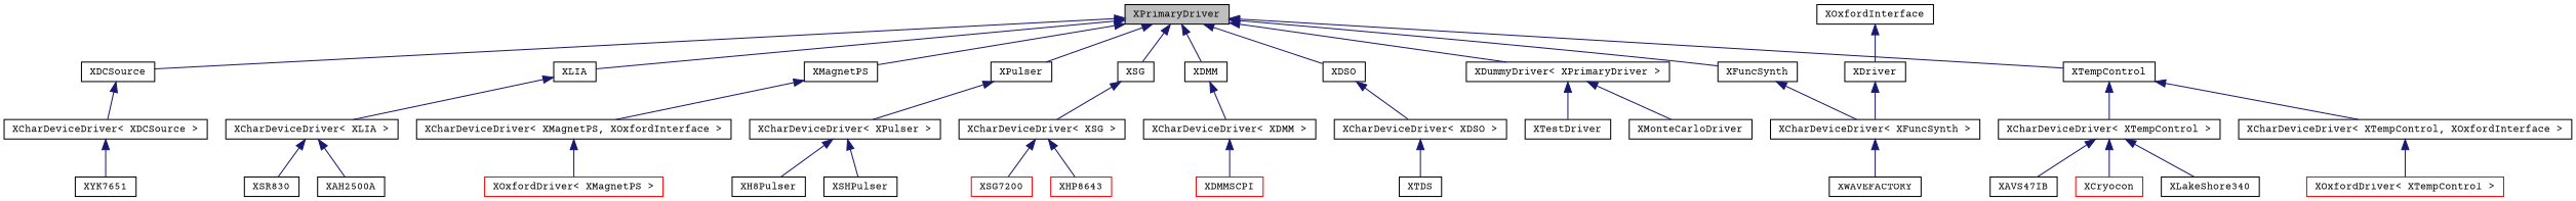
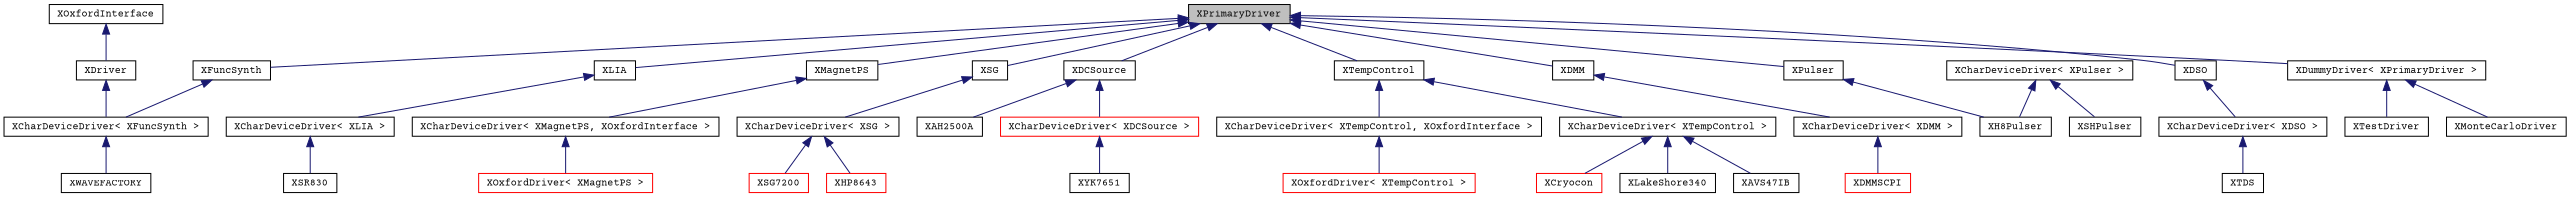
  digraph {
    fontname="Courier Prime"
    node [color=black fillcolor=white fontname="Courier Prime" fontsize=10 shape=record style=filled]
    edge [color=midnightblue dir=back fontname="Courier Prime" fontsize=10 labelfontname="FreeSans.ttf" labelfontsize=10 style=solid]
    n1 [fillcolor=grey75 fontcolor=black height=0.2 label=XPrimaryDriver width=0.4]
    n2 [height=0.2 label=XDCSource width=0.4]
    n3 [height=0.2 label=XDMM width=0.4]
    n4 [height=0.2 label=XDSO width=0.4]
    n5 [height=0.2 label="XDummyDriver\< XPrimaryDriver \>" width=0.4]
    n6 [height=0.2 label=XFuncSynth width=0.4]
    n7 [height=0.2 label=XLIA width=0.4]
    n8 [height=0.2 label=XMagnetPS width=0.4]
    n9 [height=0.2 label=XPulser width=0.4]
    n10 [height=0.2 label=XSG width=0.4]
    n11 [height=0.2 label=XTempControl width=0.4]
-   n12 [height=0.2 label="XCharDeviceDriver\< XDCSource \>" width=0.4]
+   n12 [color=red height=0.2 label="XCharDeviceDriver\< XDCSource \>" width=0.4]
    n13 [height=0.2 label="XCharDeviceDriver\< XDMM \>" width=0.4]
    n14 [height=0.2 label="XCharDeviceDriver\< XDSO \>" width=0.4]
    n15 [height=0.2 label=XMonteCarloDriver width=0.4]
    n16 [height=0.2 label=XTestDriver width=0.4]
    n17 [height=0.2 label="XCharDeviceDriver\< XFuncSynth \>" width=0.4]
    n18 [height=0.2 label="XCharDeviceDriver\< XLIA \>" width=0.4]
    n19 [height=0.2 label="XCharDeviceDriver\< XMagnetPS, XOxfordInterface \>" width=0.4]
    n20 [height=0.2 label="XCharDeviceDriver\< XPulser \>" width=0.4]
    n21 [height=0.2 label="XCharDeviceDriver\< XSG \>" width=0.4]
    n22 [height=0.2 label="XCharDeviceDriver\< XTempControl \>" width=0.4]
    n23 [height=0.2 label="XCharDeviceDriver\< XTempControl, XOxfordInterface \>" width=0.4]
    n24 [height=0.2 label=XDriver width=0.4]
    n25 [height=0.2 label=XOxfordInterface width=0.4]
    n26 [height=0.2 label=XYK7651 width=0.4]
    n27 [color=red height=0.2 label=XDMMSCPI width=0.4]
    n28 [height=0.2 label=XTDS width=0.4]
    n29 [height=0.2 label=XWAVEFACTORY width=0.4]
    n30 [height=0.2 label=XAH2500A width=0.4]
    n31 [height=0.2 label=XSR830 width=0.4]
    n32 [color=red height=0.2 label="XOxfordDriver\< XMagnetPS \>" width=0.4]
    n33 [height=0.2 label=XH8Pulser width=0.4]
    n34 [height=0.2 label=XSHPulser width=0.4]
    n35 [color=red height=0.2 label=XHP8643 width=0.4]
    n36 [color=red height=0.2 label=XSG7200 width=0.4]
    n37 [height=0.2 label=XAVS47IB width=0.4]
    n38 [color=red height=0.2 label=XCryocon width=0.4]
    n39 [height=0.2 label=XLakeShore340 width=0.4]
    n40 [color=red height=0.2 label="XOxfordDriver\< XTempControl \>" width=0.4]
    n1 -> n2
    n1 -> n3
    n1 -> n4
    n1 -> n5
    n1 -> n6
    n1 -> n7
    n1 -> n8
    n1 -> n9
    n1 -> n10
    n1 -> n11
    n2 -> n12
    n3 -> n13
    n4 -> n14
    n5 -> n15
    n5 -> n16
    n6 -> n17
    n7 -> n18
    n8 -> n19
-   n9 -> n20
+   n9 -> n33
    n10 -> n21
    n11 -> n22
    n11 -> n23
    n12 -> n26
    n13 -> n27
    n14 -> n28
    n17 -> n29
-   n18 -> n30
+   n2 -> n30
    n18 -> n31
    n19 -> n32
    n20 -> n33
    n20 -> n34
    n21 -> n35
    n21 -> n36
    n22 -> n37
    n22 -> n38
    n22 -> n39
    n23 -> n40
    n24 -> n17
    n25 -> n24
  }
